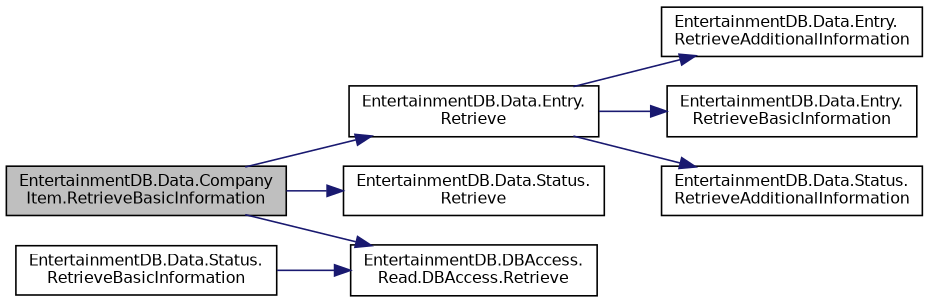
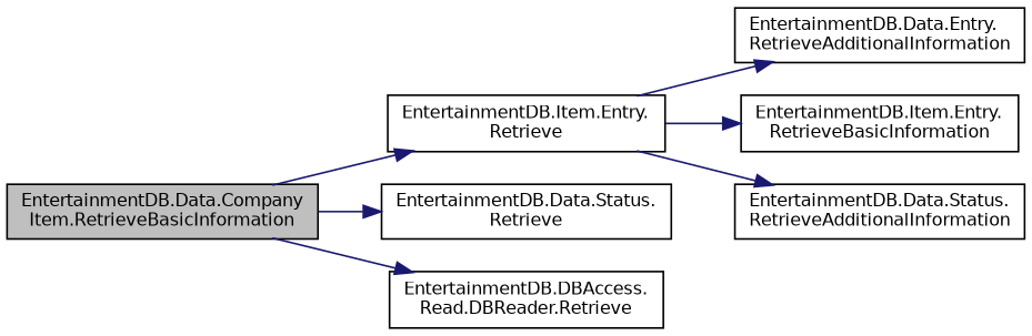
  digraph {
    rankdir=LR
    node [color=black fillcolor=white fontname=Helvetica fontsize=10 shape=record style=filled]
    edge [color=midnightblue fontname=Helvetica fontsize=10 labelfontname=Helvetica labelfontsize=10 style=solid]
    n1 [fillcolor=grey75 fontcolor=black height=0.2 label="EntertainmentDB.Data.Company\lItem.RetrieveBasicInformation" width=0.4]
-   n2 [height=0.2 label="EntertainmentDB.Data.Entry.\lRetrieve" width=0.4]
+   n2 [height=0.2 label="EntertainmentDB.Item.Entry.\lRetrieve" width=0.4]
    n3 [height=0.2 label="EntertainmentDB.Data.Status.\lRetrieve" width=0.4]
-   n4 [height=0.2 label="EntertainmentDB.DBAccess.\lRead.DBAccess.Retrieve" width=0.4]
+   n4 [height=0.2 label="EntertainmentDB.DBAccess.\lRead.DBReader.Retrieve" width=0.4]
    n5 [height=0.2 label="EntertainmentDB.Data.Entry.\lRetrieveAdditionalInformation" width=0.4]
-   n6 [height=0.2 label="EntertainmentDB.Data.Entry.\lRetrieveBasicInformation" width=0.4]
+   n6 [height=0.2 label="EntertainmentDB.Item.Entry.\lRetrieveBasicInformation" width=0.4]
    n7 [height=0.2 label="EntertainmentDB.Data.Status.\lRetrieveAdditionalInformation" width=0.4]
-   n8 [height=0.2 label="EntertainmentDB.Data.Status.\lRetrieveBasicInformation" width=0.4]
    n1 -> n2
    n1 -> n3
    n1 -> n4
    n2 -> n5
    n2 -> n6
    n2 -> n7
-   n8 -> n4
  }
